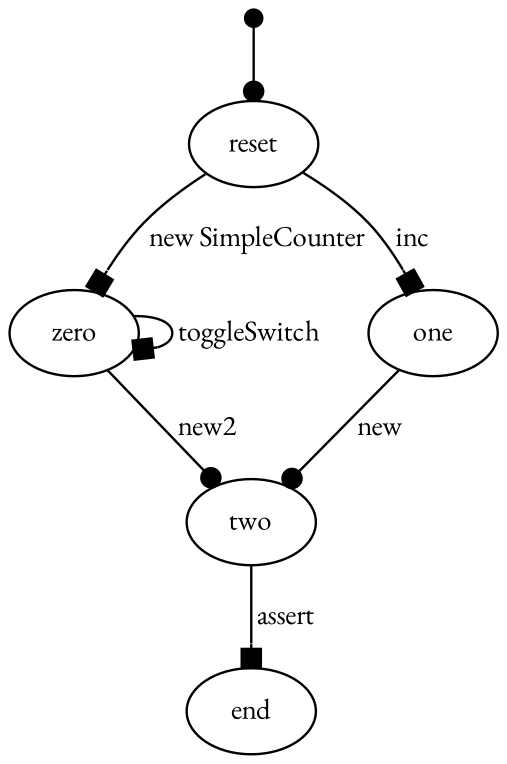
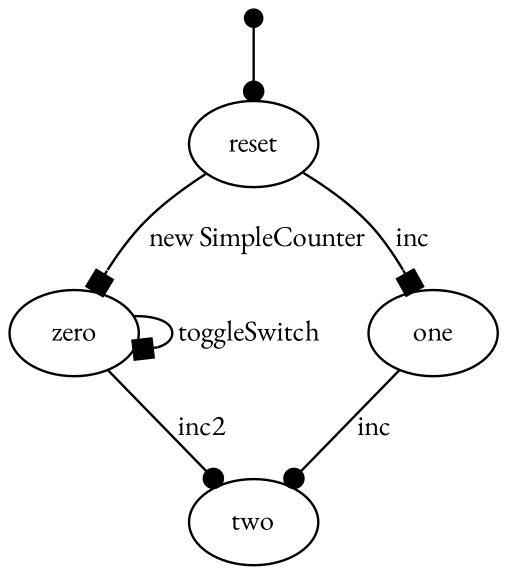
  digraph {
    fontname="EB Garamond"
    nodesep=0.2
    rankdir=TB
    ranksep=0.4
    node [fontname="EB Garamond" fontsize=12.0 margin=0.07]
    edge [arrowhead=box fontname="EB Garamond" fontsize=12.0 margin=0.05]
    "" [height=0.1 shape=point]
    reset
    zero
    one
    two
-   end
    "" -> reset [arrowhead=dot]
    reset -> zero [label=" new SimpleCounter "]
    reset -> one [label=" inc "]
    zero -> zero [label=" toggleSwitch "]
-   zero -> two [arrowhead=dot label=" new2 "]
-   one -> two [arrowhead=dot label=" new "]
-   two -> end [label=" assert "]
+   zero -> two [arrowhead=dot label=" inc2 "]
+   one -> two [arrowhead=dot label=" inc "]
  }
